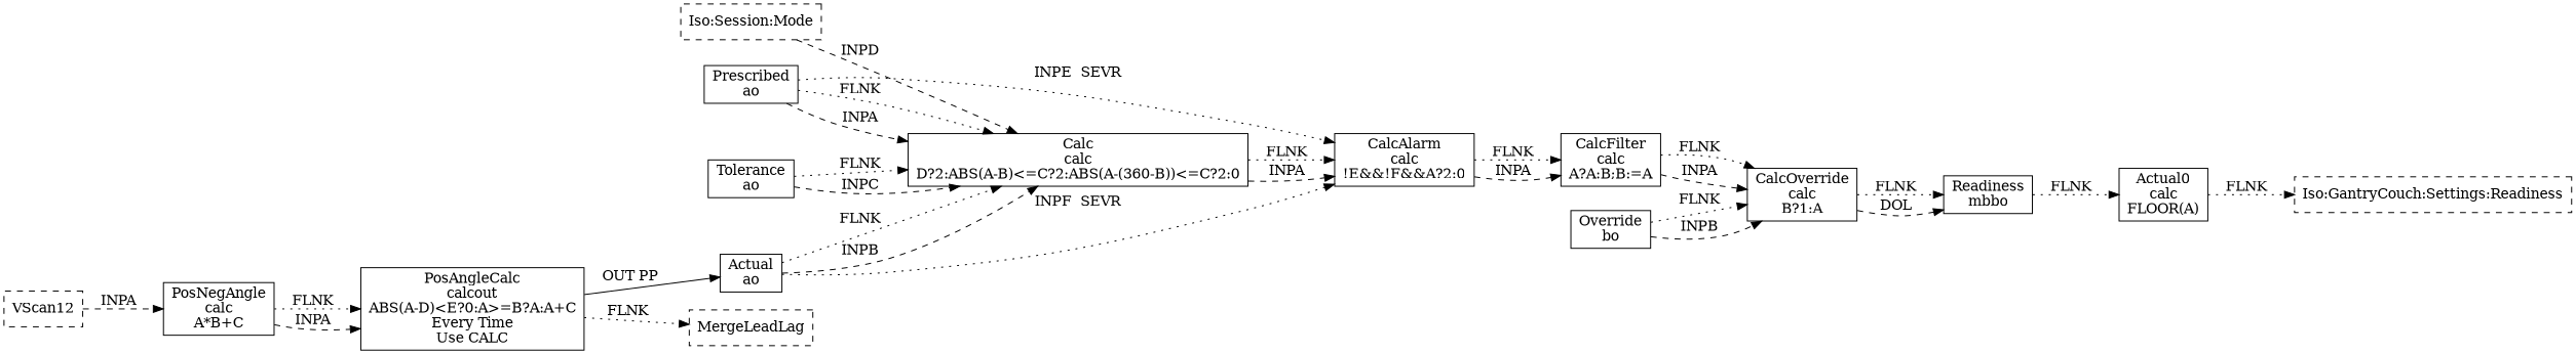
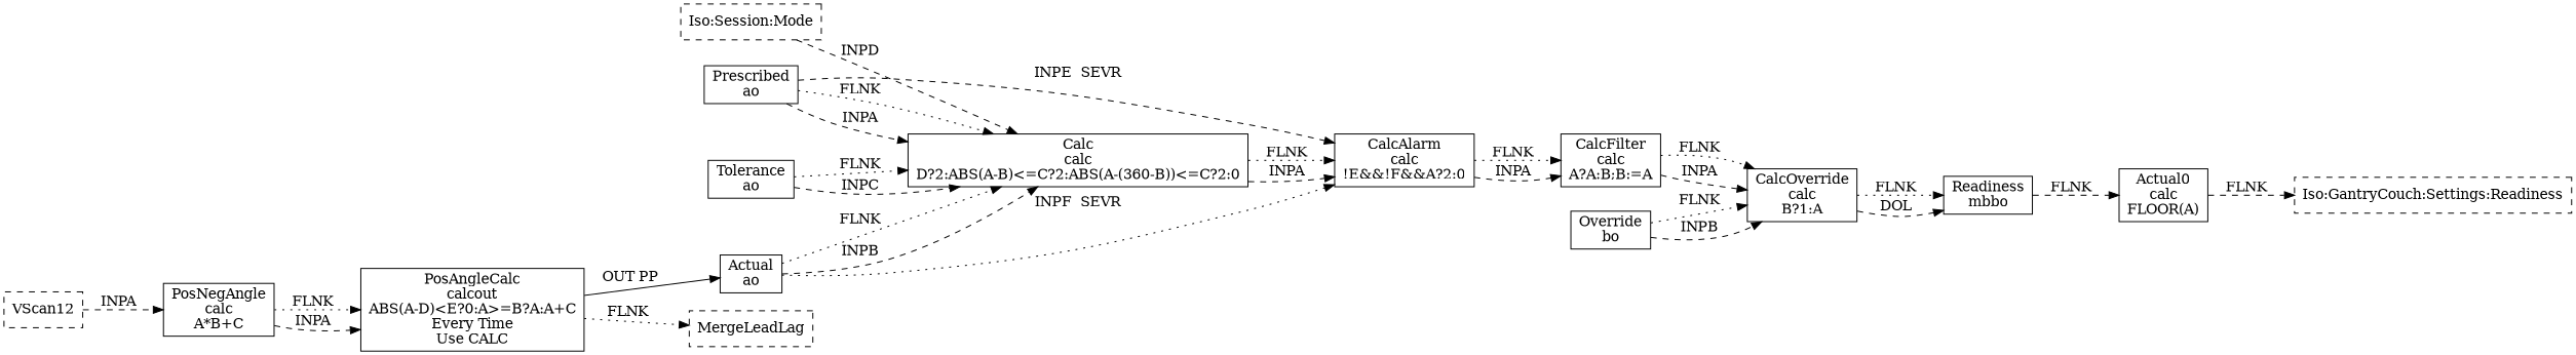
  digraph {
    rankdir=LR
    node [shape=box]
    edge [style=dotted]
    n1 [label="Prescribed\nao"]
    n2 [label="Calc\ncalc\nD?2:ABS(A-B)<=C?2:ABS(A-(360-B))<=C?2:0"]
    n3 [label="CalcAlarm\ncalc\n!E&&!F&&A?2:0"]
    n4 [label="CalcFilter\ncalc\nA?A:B;B:=A"]
    n5 [label="PosNegAngle\ncalc\nA*B+C"]
    n6 [label="PosAngleCalc\ncalcout\nABS(A-D)<E?0:A>=B?A:A+C\nEvery Time\nUse CALC"]
    MergeLeadLag [style=dashed]
    n8 [label="Actual\nao"]
    VScan12 [style=dashed]
    n10 [label="Actual0\ncalc\nFLOOR(A)"]
    "Iso:GantryCouch:Settings:Readiness" [style=dashed]
    n12 [label="Tolerance\nao"]
    "Iso:Session:Mode" [style=dashed]
    n14 [label="CalcOverride\ncalc\nB?1:A"]
    n15 [label="Readiness\nmbbo"]
    n16 [label="Override\nbo"]
    n1 -> n2 [label="FLNK  "]
    n1 -> n2 [label="INPA  " style=dashed]
-   n1 -> n3 [label="INPE  SEVR"]
+   n1 -> n3 [label="INPE  SEVR" style=dashed]
    n2 -> n3 [label="FLNK  "]
    n2 -> n3 [label="INPA  " style=dashed]
    n3 -> n4 [label="FLNK  "]
    n3 -> n4 [label="INPA  " style=dashed]
    n4 -> n14 [label="FLNK  "]
    n4 -> n14 [label="INPA  " style=dashed]
    n5 -> n6 [label="FLNK  "]
    n5 -> n6 [label="INPA  " style=dashed]
    n6 -> MergeLeadLag [label="FLNK  "]
    n6 -> n8 [label="OUT PP " style=solid]
    n8 -> n2 [label="FLNK  "]
    n8 -> n2 [label="INPB  " style=dashed]
    n8 -> n3 [label="INPF  SEVR"]
    VScan12 -> n5 [label="INPA  " style=dashed]
-   n10 -> "Iso:GantryCouch:Settings:Readiness" [label="FLNK  "]
+   n10 -> "Iso:GantryCouch:Settings:Readiness" [label="FLNK  " style=dashed]
    n12 -> n2 [label="FLNK  "]
    n12 -> n2 [label="INPC  " style=dashed]
    "Iso:Session:Mode" -> n2 [label="INPD  " style=dashed]
    n14 -> n15 [label="FLNK  "]
    n14 -> n15 [label="DOL  " style=dashed]
-   n15 -> n10 [label="FLNK  "]
+   n15 -> n10 [label="FLNK  " style=dashed]
    n16 -> n14 [label="FLNK  "]
    n16 -> n14 [label="INPB  " style=dashed]
  }
